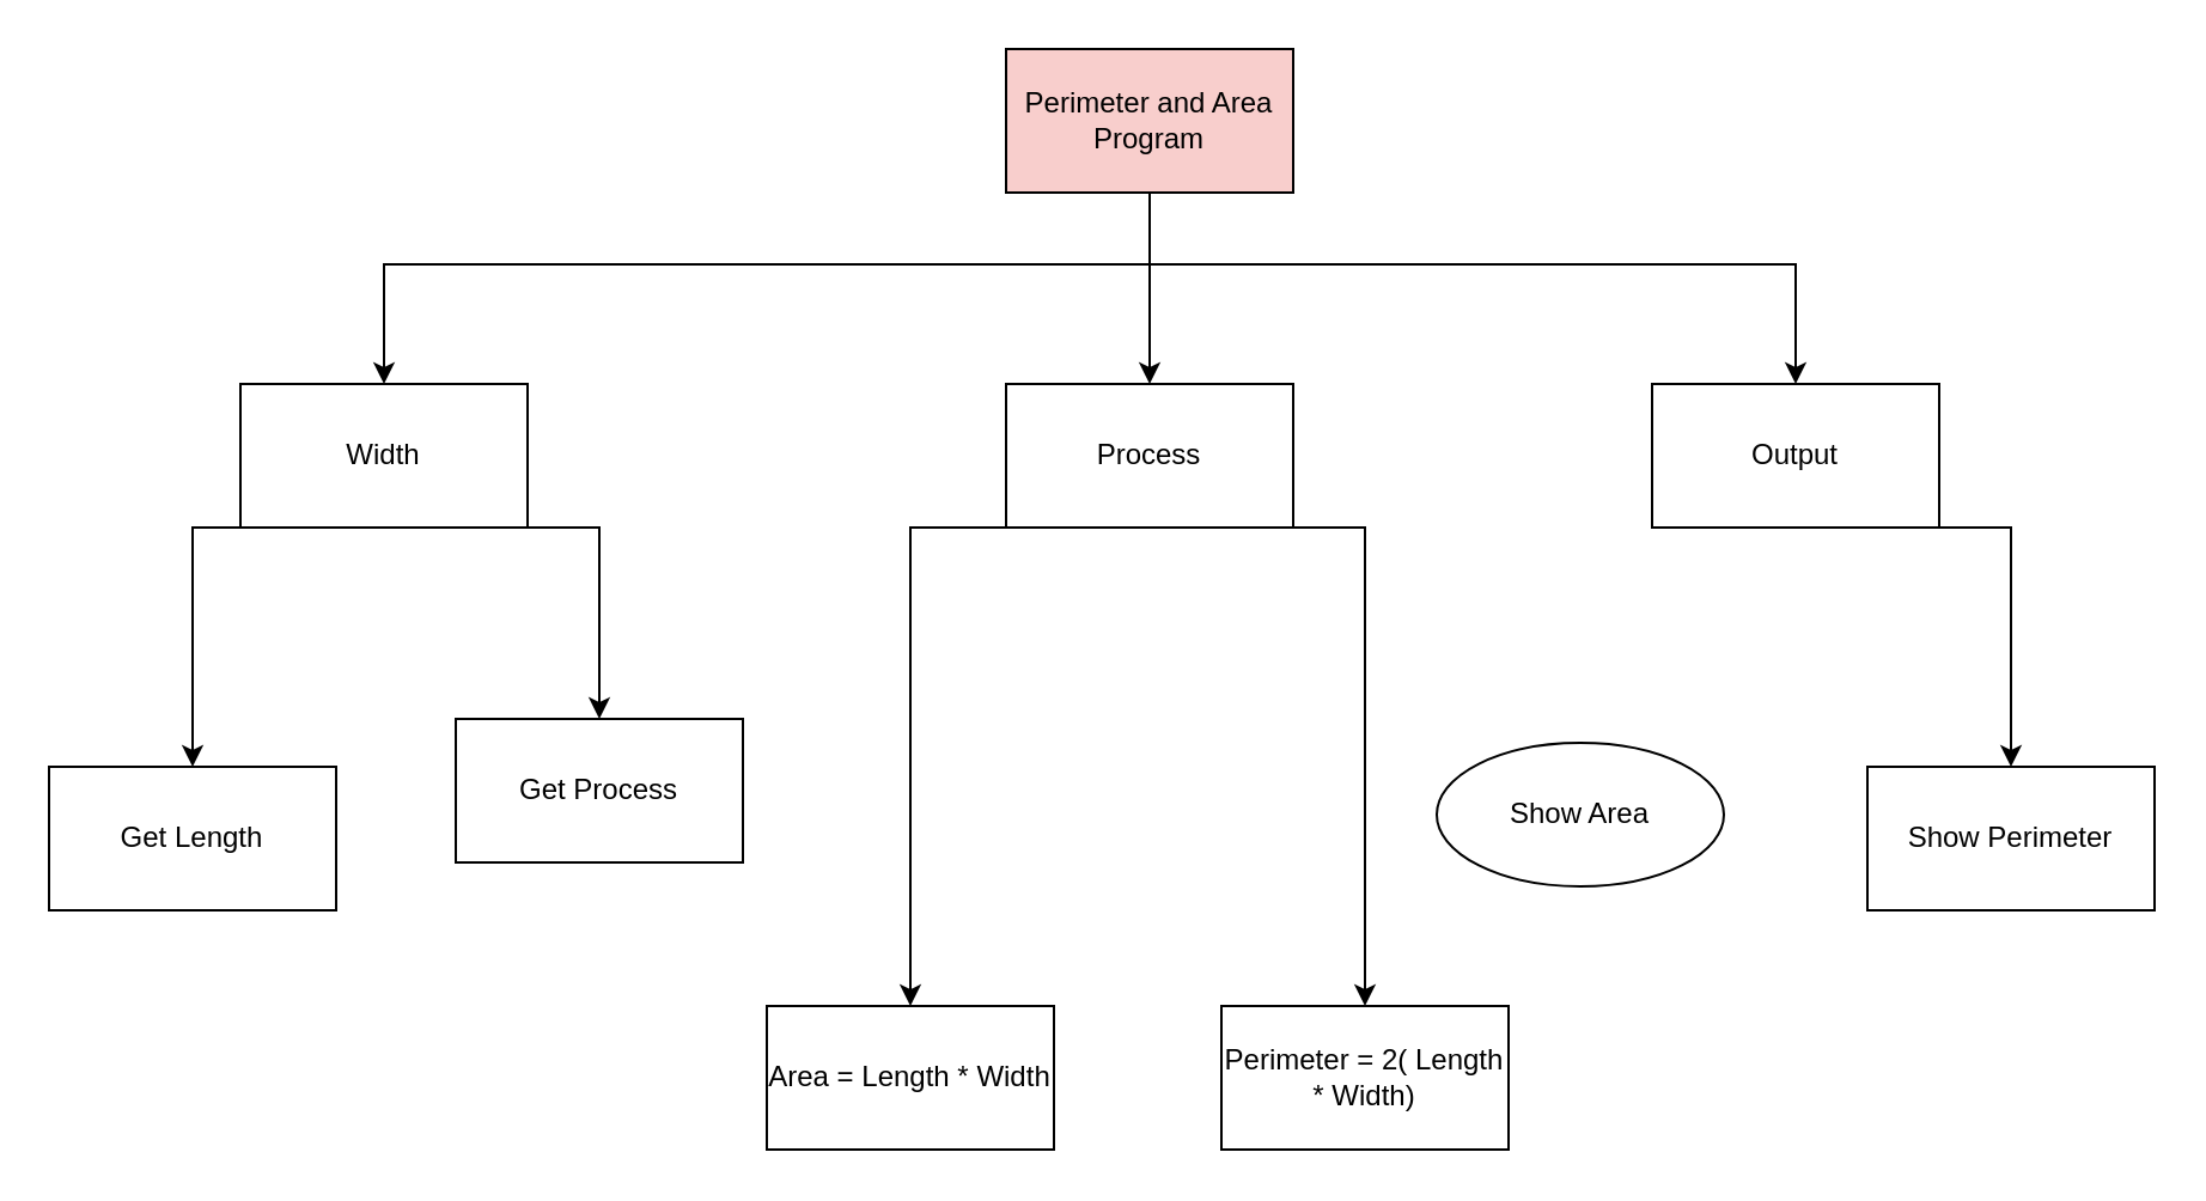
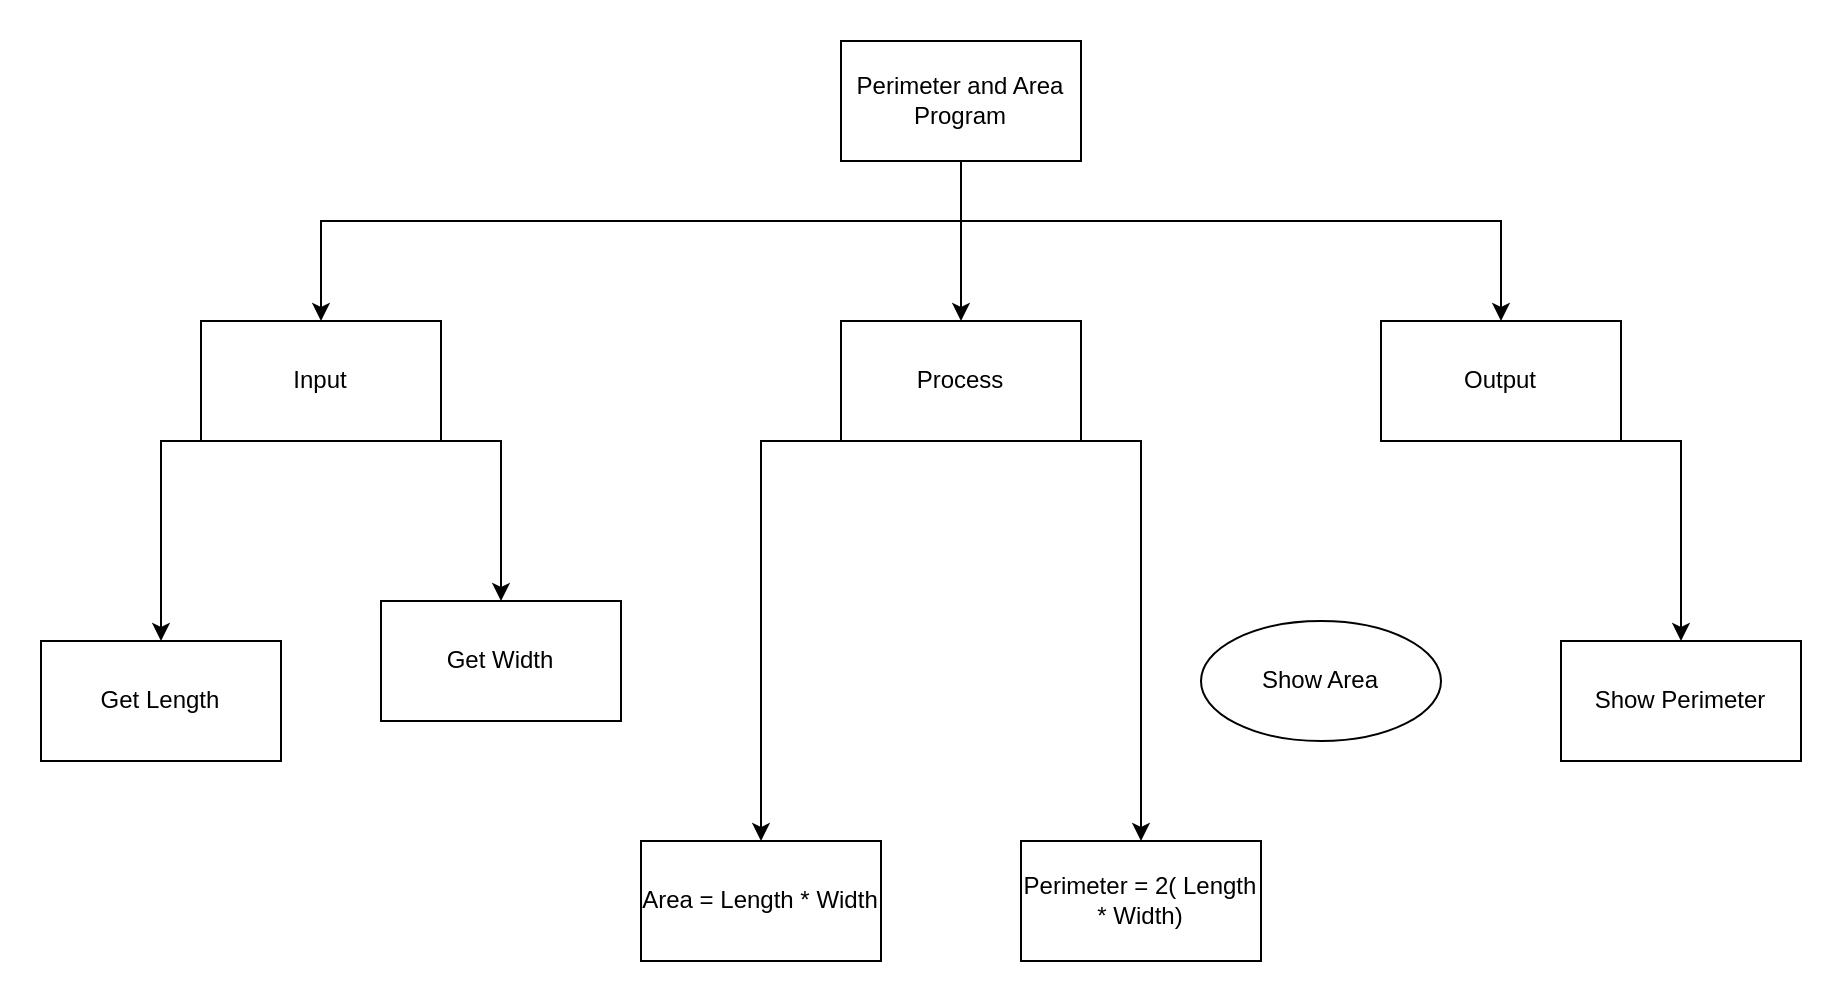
  <mxCell id="0" />
  <mxCell id="1" parent="0" />
  <mxCell id="2" style="edgeStyle=none;html=1;entryX=0.5;entryY=0;entryDx=0;entryDy=0;jumpStyle=line;" parent="1" target="11" edge="1"><mxGeometry relative="1" as="geometry"><mxPoint x="480" y="80" as="sourcePoint" /></mxGeometry></mxCell>
  <mxCell id="3" style="edgeStyle=orthogonalEdgeStyle;rounded=0;jumpStyle=line;html=1;entryX=0.5;entryY=0;entryDx=0;entryDy=0;" parent="1" source="5" target="8" edge="1"><mxGeometry relative="1" as="geometry"><Array as="points"><mxPoint x="480" y="110" /><mxPoint x="160" y="110" /></Array></mxGeometry></mxCell>
  <mxCell id="4" style="edgeStyle=orthogonalEdgeStyle;shape=connector;rounded=0;jumpStyle=line;html=1;labelBackgroundColor=default;fontFamily=Helvetica;fontSize=11;fontColor=default;endArrow=classic;strokeColor=default;" parent="1" source="5" target="13" edge="1"><mxGeometry relative="1" as="geometry"><Array as="points"><mxPoint x="480" y="110" /><mxPoint x="750" y="110" /></Array></mxGeometry></mxCell>
- <mxCell id="5" value="Perimeter and Area Program" style="rounded=0;whiteSpace=wrap;html=1;fillColor=#f8cecc;" parent="1" vertex="1"><mxGeometry x="420" y="20" width="120" height="60" as="geometry" /></mxCell>
+ <mxCell id="5" value="Perimeter and Area Program" style="rounded=0;whiteSpace=wrap;html=1;" parent="1" vertex="1"><mxGeometry x="420" y="20" width="120" height="60" as="geometry" /></mxCell>
  <mxCell id="6" style="edgeStyle=none;html=1;exitX=0.5;exitY=1;exitDx=0;exitDy=0;entryX=0.5;entryY=0;entryDx=0;entryDy=0;rounded=0;" parent="1" source="8" target="14" edge="1"><mxGeometry relative="1" as="geometry"><Array as="points"><mxPoint x="80" y="220" /></Array></mxGeometry></mxCell>
  <mxCell id="7" style="edgeStyle=none;html=1;exitX=1;exitY=1;exitDx=0;exitDy=0;entryX=0.5;entryY=0;entryDx=0;entryDy=0;rounded=0;" parent="1" source="8" target="17" edge="1"><mxGeometry relative="1" as="geometry"><Array as="points"><mxPoint x="250" y="220" /></Array></mxGeometry></mxCell>
- <mxCell id="8" value="Width" style="rounded=0;whiteSpace=wrap;html=1;" parent="1" vertex="1"><mxGeometry x="100" y="160" width="120" height="60" as="geometry" /></mxCell>
+ <mxCell id="8" value="Input" style="rounded=0;whiteSpace=wrap;html=1;" parent="1" vertex="1"><mxGeometry x="100" y="160" width="120" height="60" as="geometry" /></mxCell>
  <mxCell id="9" style="edgeStyle=none;html=1;exitX=0.5;exitY=1;exitDx=0;exitDy=0;entryX=0.5;entryY=0;entryDx=0;entryDy=0;rounded=0;" parent="1" source="11" target="16" edge="1"><mxGeometry relative="1" as="geometry"><Array as="points"><mxPoint x="380" y="220" /></Array></mxGeometry></mxCell>
  <mxCell id="10" style="edgeStyle=none;html=1;exitX=1;exitY=1;exitDx=0;exitDy=0;entryX=0.5;entryY=0;entryDx=0;entryDy=0;rounded=0;" parent="1" source="11" target="18" edge="1"><mxGeometry relative="1" as="geometry"><Array as="points"><mxPoint x="570" y="220" /></Array></mxGeometry></mxCell>
  <mxCell id="11" value="Process" style="rounded=0;whiteSpace=wrap;html=1;" parent="1" vertex="1"><mxGeometry x="420" y="160" width="120" height="60" as="geometry" /></mxCell>
  <mxCell id="12" style="edgeStyle=none;html=1;exitX=1;exitY=1;exitDx=0;exitDy=0;entryX=0.5;entryY=0;entryDx=0;entryDy=0;rounded=0;" parent="1" source="13" target="19" edge="1"><mxGeometry relative="1" as="geometry"><Array as="points"><mxPoint x="840" y="220" /></Array></mxGeometry></mxCell>
  <mxCell id="13" value="Output" style="rounded=0;whiteSpace=wrap;html=1;" parent="1" vertex="1"><mxGeometry x="690" y="160" width="120" height="60" as="geometry" /></mxCell>
  <mxCell id="14" value="Get Length" style="rounded=0;whiteSpace=wrap;html=1;" parent="1" vertex="1"><mxGeometry x="20" y="320" width="120" height="60" as="geometry" /></mxCell>
  <mxCell id="15" value="Show Area" style="ellipse;whiteSpace=wrap;html=1;" parent="1" vertex="1"><mxGeometry x="600" y="310" width="120" height="60" as="geometry" /></mxCell>
  <mxCell id="16" value="Area = Length * Width" style="rounded=0;whiteSpace=wrap;html=1;" parent="1" vertex="1"><mxGeometry x="320" y="420" width="120" height="60" as="geometry" /></mxCell>
- <mxCell id="17" value="Get Process" style="rounded=0;whiteSpace=wrap;html=1;" parent="1" vertex="1"><mxGeometry x="190" y="300" width="120" height="60" as="geometry" /></mxCell>
+ <mxCell id="17" value="Get Width" style="rounded=0;whiteSpace=wrap;html=1;" parent="1" vertex="1"><mxGeometry x="190" y="300" width="120" height="60" as="geometry" /></mxCell>
  <mxCell id="18" value="Perimeter = 2( Length * Width)" style="rounded=0;whiteSpace=wrap;html=1;" parent="1" vertex="1"><mxGeometry x="510" y="420" width="120" height="60" as="geometry" /></mxCell>
  <mxCell id="19" value="Show Perimeter" style="rounded=0;whiteSpace=wrap;html=1;" parent="1" vertex="1"><mxGeometry x="780" y="320" width="120" height="60" as="geometry" /></mxCell>
